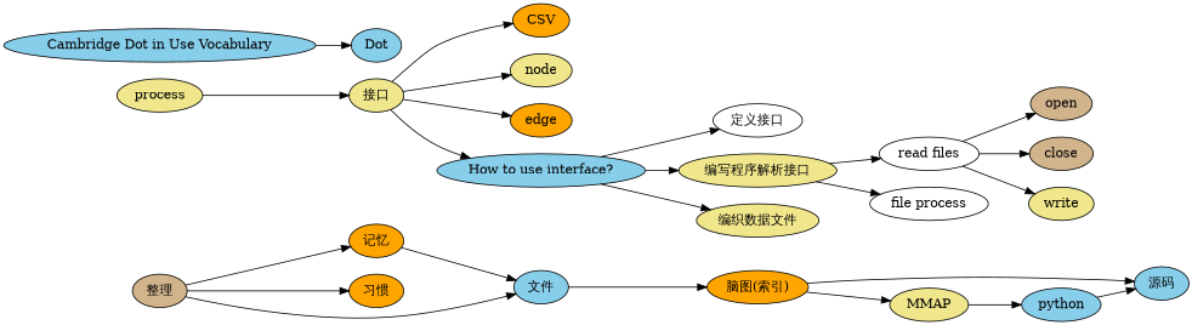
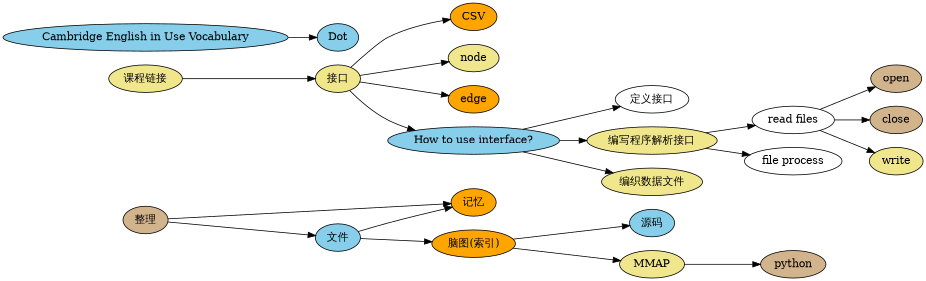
  strict digraph {
    rankdir=LR
    node [fillcolor=khaki style=filled]
    "整理" [fillcolor=tan]
    "记忆" [fillcolor=orange]
-   "习惯" [fillcolor=orange]
    "文件" [fillcolor=skyblue]
    "脑图(索引)" [fillcolor=orange]
    "源码" [fillcolor=skyblue]
    MMAP
-   python [fillcolor=skyblue]
-   "课程链接" [label=process]
+   python [fillcolor=tan]
+   "课程链接"
    "接口"
    CSV [fillcolor=orange]
    "node"
    "edge" [fillcolor=orange]
    "How to use interface?" [fillcolor=skyblue]
    "定义接口" [fillcolor=white]
    "编写程序解析接口"
    "编织数据文件"
-   "Cambridge English in Use Vocabulary" [fillcolor=skyblue label="Cambridge Dot in Use Vocabulary"]
+   "Cambridge English in Use Vocabulary" [fillcolor=skyblue]
    Dot [fillcolor=skyblue]
    "read files" [fillcolor=white]
    "file process" [fillcolor=white]
    open [fillcolor=tan]
    close [fillcolor=tan]
    write
    "整理" -> "记忆"
-   "整理" -> "习惯"
    "整理" -> "文件"
-   "记忆" -> "文件"
+   "文件" -> "记忆"
    "文件" -> "脑图(索引)"
    "脑图(索引)" -> "源码"
    "脑图(索引)" -> MMAP
    MMAP -> python
-   python -> "源码"
    "课程链接" -> "接口"
    "接口" -> CSV
    "接口" -> "node"
    "接口" -> "edge"
    "接口" -> "How to use interface?"
    "How to use interface?" -> "定义接口"
    "How to use interface?" -> "编写程序解析接口"
    "How to use interface?" -> "编织数据文件"
    "编写程序解析接口" -> "read files"
    "编写程序解析接口" -> "file process"
    "Cambridge English in Use Vocabulary" -> Dot
    "read files" -> open
    "read files" -> close
    "read files" -> write
  }
